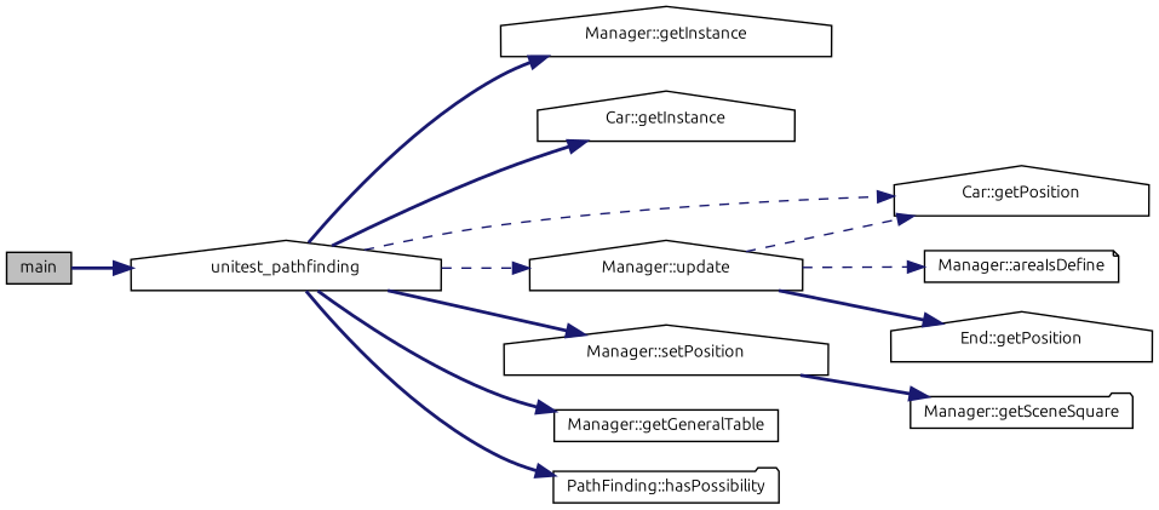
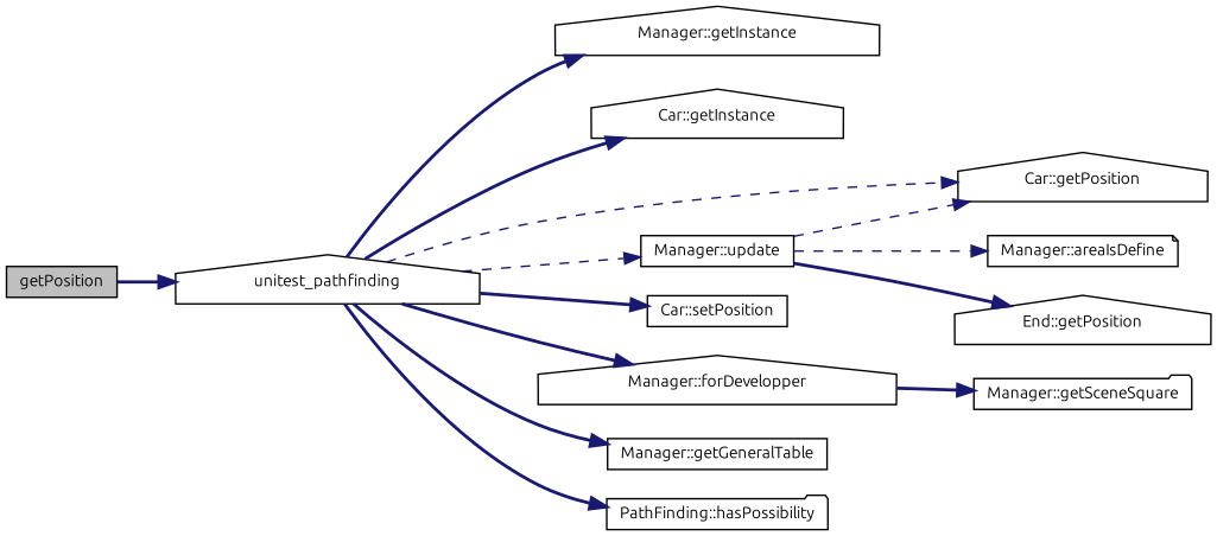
  digraph {
    fontname=Ubuntu
    rankdir=LR
    node [color=black fillcolor=white fontname=Ubuntu fontsize=10 shape=house style=filled]
    edge [color=midnightblue fontname=Ubuntu fontsize=10 labelfontname=Helvetica labelfontsize=10 style=bold]
-   n1 [fillcolor=grey75 fontcolor=black height=0.2 label=main shape=box width=0.4]
+   n1 [fillcolor=grey75 fontcolor=black height=0.2 label=getPosition shape=box width=0.4]
    n2 [height=0.2 label=unitest_pathfinding width=0.4]
    n3 [height=0.2 label="Manager::getInstance" width=0.4]
    n4 [height=0.2 label="Car::getInstance" width=0.4]
-   n5 [height=0.2 label="Manager::update" width=0.4]
+   n5 [height=0.2 label="Manager::update" shape=box width=0.4]
    n6 [height=0.2 label="Car::getPosition" width=0.4]
-   n8 [height=0.2 label="Manager::setPosition" width=0.4]
+   n7 [height=0.2 label="Car::setPosition" shape=box width=0.4]
+   n8 [height=0.2 label="Manager::forDevelopper" width=0.4]
    n9 [height=0.2 label="Manager::getGeneralTable" shape=box width=0.4]
    n10 [height=0.2 label="PathFinding::hasPossibility" shape=folder width=0.4]
    n11 [height=0.2 label="Manager::areaIsDefine" shape=note width=0.4]
    n12 [height=0.2 label="End::getPosition" width=0.4]
    n13 [height=0.2 label="Manager::getSceneSquare" shape=folder width=0.4]
    n1 -> n2
    n2 -> n3
    n2 -> n4
    n2 -> n5 [style=dashed]
    n2 -> n6 [style=dashed]
+   n2 -> n7
    n2 -> n8
    n2 -> n9
    n2 -> n10
    n5 -> n6 [style=dashed]
    n5 -> n11 [style=dashed]
    n5 -> n12
    n8 -> n13
  }
